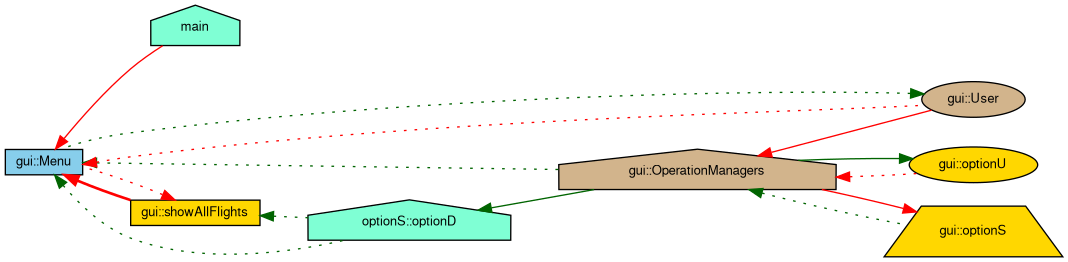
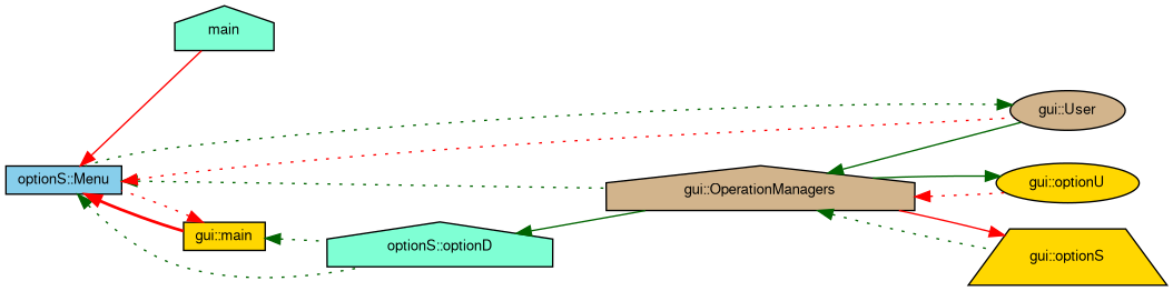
  digraph {
    rankdir=LR
    node [color=black fillcolor=gold fontname=FreeSans fontsize=10 shape=house style=filled]
    edge [color=red dir=back fontname=FreeSans fontsize=10 labelfontname=FreeSans labelfontsize=10 style=dotted]
-   n1 [fillcolor=skyblue height=0.2 label="gui::Menu" shape=box width=0.4]
+   n1 [fillcolor=skyblue height=0.2 label="optionS::Menu" shape=box width=0.4]
    n2 [fillcolor=aquamarine height=0.2 label=main width=0.4]
    n3 [fillcolor=tan height=0.2 label="gui::OperationManagers" width=0.4]
    n4 [fillcolor=tan height=0.2 label="gui::User" shape=ellipse width=0.4]
    n5 [fillcolor=aquamarine height=0.2 label="optionS::optionD" width=0.4]
-   n6 [height=0.2 label="gui::showAllFlights" shape=box width=0.4]
+   n6 [height=0.2 label="gui::main" shape=box width=0.4]
    n7 [height=0.2 label="gui::optionS" shape=trapezium width=0.4]
    n8 [height=0.2 label="gui::optionU" shape=ellipse width=0.4]
    n1 -> n2 [style=solid]
    n1 -> n3 [color=darkgreen]
    n1 -> n4
    n1 -> n5 [color=darkgreen]
    n1 -> n6 [style=bold]
-   n3 -> n4 [style=solid]
+   n3 -> n4 [color=darkgreen style=solid]
    n3 -> n7 [color=darkgreen]
    n3 -> n8
    n4 -> n1 [color=darkgreen]
    n5 -> n3 [color=darkgreen style=solid]
    n6 -> n1
    n6 -> n5 [color=darkgreen]
    n7 -> n3 [style=solid]
    n8 -> n3 [color=darkgreen style=solid]
  }
